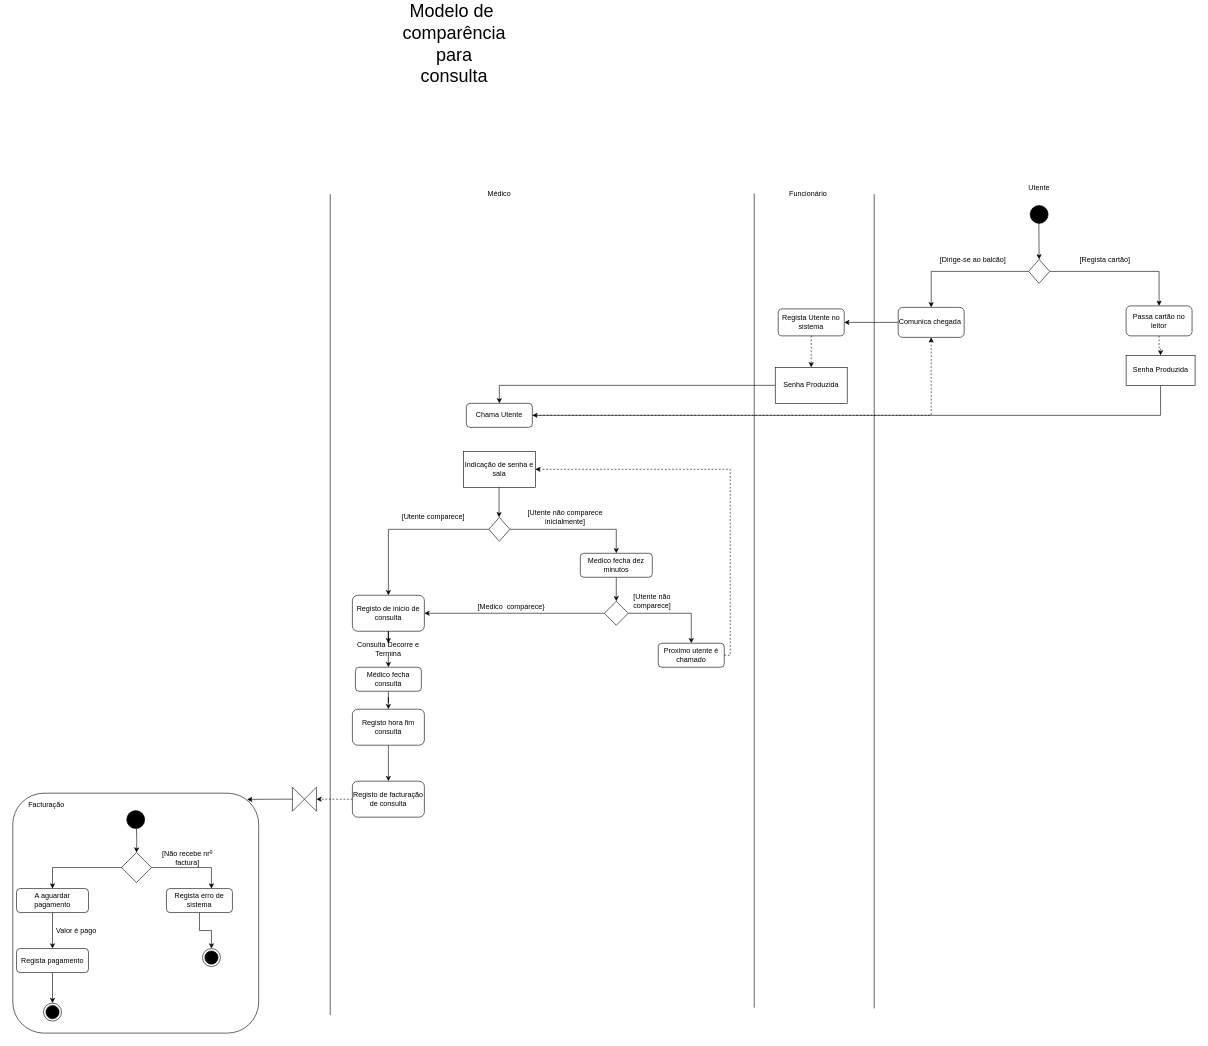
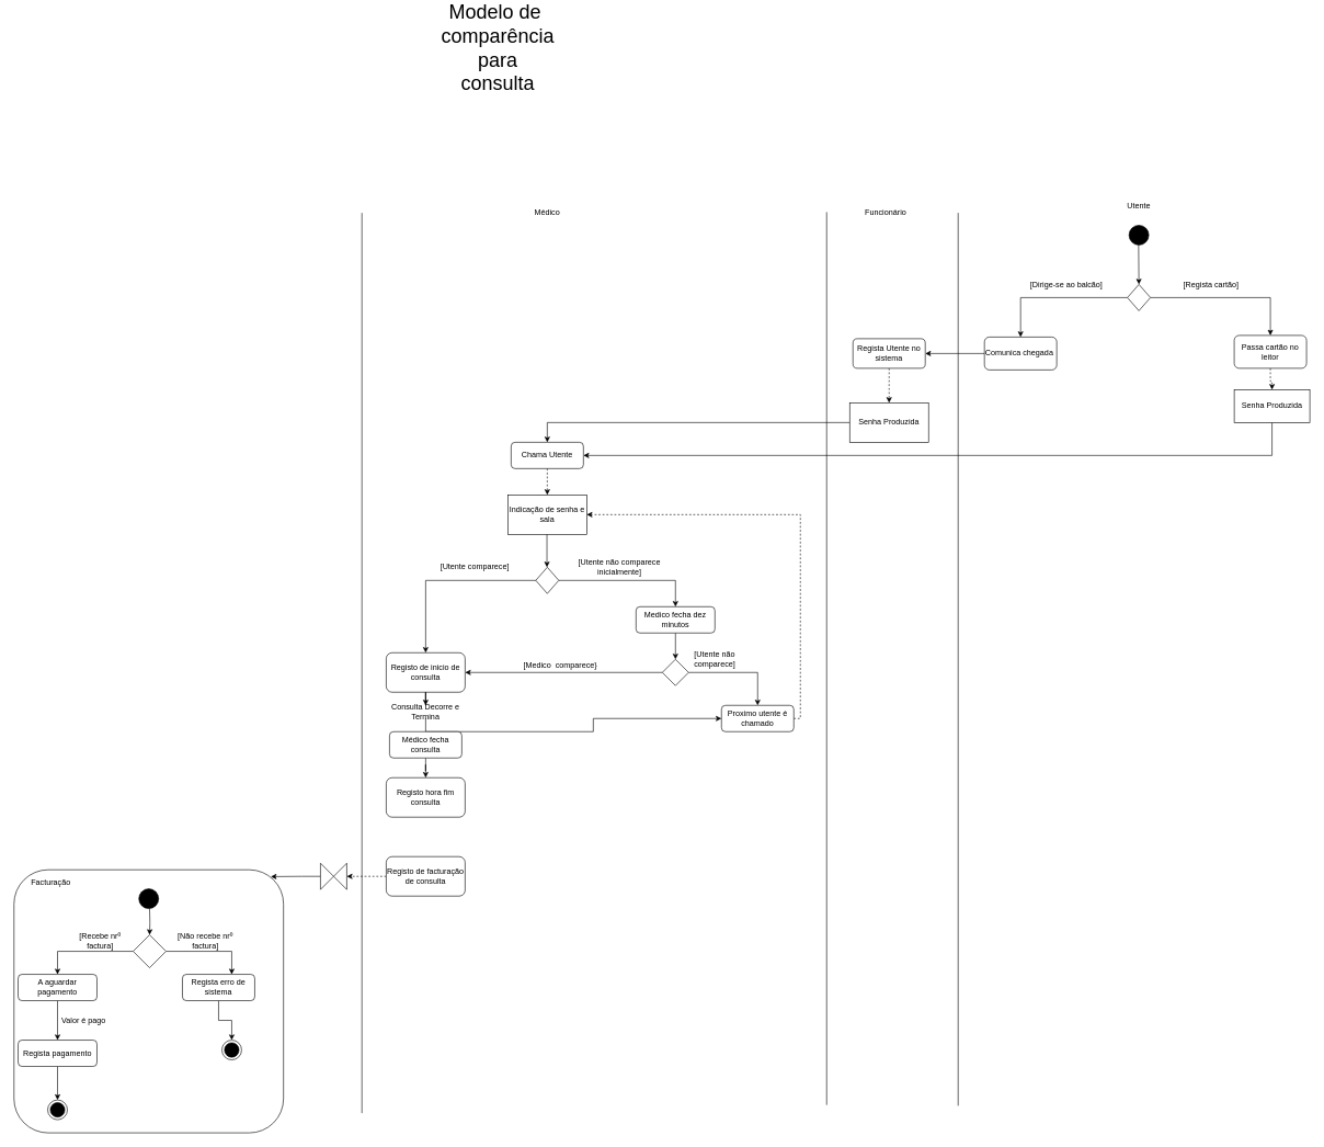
  <mxCell id="0" />
  <mxCell id="1" parent="0" />
  <mxCell id="2" value="" style="rounded=1;whiteSpace=wrap;html=1;fillColor=none;arcSize=13;" parent="1" vertex="1"><mxGeometry x="20.75" y="1280" width="410" height="400" as="geometry" /></mxCell>
  <mxCell id="3" value="" style="ellipse;whiteSpace=wrap;html=1;aspect=fixed;fillColor=#000000;" parent="1" vertex="1"><mxGeometry x="1717" y="300" width="30" height="30" as="geometry" /></mxCell>
  <mxCell id="4" value="Utente" style="text;html=1;strokeColor=none;fillColor=none;align=center;verticalAlign=middle;whiteSpace=wrap;rounded=0;" parent="1" vertex="1"><mxGeometry x="1712" y="260" width="40" height="20" as="geometry" /></mxCell>
  <mxCell id="5" value="Modelo de&amp;nbsp;&lt;br&gt;comparência para consulta" style="text;html=1;strokeColor=none;fillColor=none;align=center;verticalAlign=middle;whiteSpace=wrap;rounded=0;fontSize=30;" parent="1" vertex="1"><mxGeometry x="737" y="20" width="40" height="20" as="geometry" /></mxCell>
  <mxCell id="6" value="" style="endArrow=classic;html=1;entryX=0.5;entryY=0;entryDx=0;entryDy=0;" parent="1" target="9" edge="1"><mxGeometry width="50" height="50" relative="1" as="geometry"><mxPoint x="1731.5" y="330" as="sourcePoint" /><mxPoint x="1731.5" y="380" as="targetPoint" /></mxGeometry></mxCell>
  <mxCell id="7" style="edgeStyle=orthogonalEdgeStyle;rounded=0;orthogonalLoop=1;jettySize=auto;html=1;entryX=0.5;entryY=0;entryDx=0;entryDy=0;" parent="1" source="9" target="13" edge="1"><mxGeometry relative="1" as="geometry"><mxPoint x="1547" y="460" as="targetPoint" /></mxGeometry></mxCell>
  <mxCell id="8" style="edgeStyle=orthogonalEdgeStyle;rounded=0;orthogonalLoop=1;jettySize=auto;html=1;entryX=0.5;entryY=0;entryDx=0;entryDy=0;" parent="1" source="9" target="18" edge="1"><mxGeometry relative="1" as="geometry"><mxPoint x="1937" y="460" as="targetPoint" /></mxGeometry></mxCell>
  <mxCell id="9" value="" style="rhombus;whiteSpace=wrap;html=1;fillColor=#FFFFFF;" parent="1" vertex="1"><mxGeometry x="1714.5" y="390" width="35" height="40" as="geometry" /></mxCell>
  <mxCell id="10" value="[Dirige-se ao balcão]" style="text;html=1;strokeColor=none;fillColor=none;align=center;verticalAlign=middle;whiteSpace=wrap;rounded=0;" parent="1" vertex="1"><mxGeometry x="1557" y="380" width="130" height="20" as="geometry" /></mxCell>
  <mxCell id="11" value="[Regista cartão]" style="text;html=1;strokeColor=none;fillColor=none;align=center;verticalAlign=middle;whiteSpace=wrap;rounded=0;" parent="1" vertex="1"><mxGeometry x="1777" y="380" width="130" height="20" as="geometry" /></mxCell>
  <mxCell id="12" style="edgeStyle=orthogonalEdgeStyle;rounded=0;orthogonalLoop=1;jettySize=auto;html=1;entryX=1;entryY=0.5;entryDx=0;entryDy=0;" parent="1" source="13" target="16" edge="1"><mxGeometry relative="1" as="geometry"><mxPoint x="1387" y="495" as="targetPoint" /></mxGeometry></mxCell>
  <mxCell id="13" value="Comunica chegada&amp;nbsp;" style="rounded=1;whiteSpace=wrap;html=1;fillColor=#FFFFFF;" parent="1" vertex="1"><mxGeometry x="1497" y="470" width="110" height="50" as="geometry" /></mxCell>
  <mxCell id="14" style="edgeStyle=orthogonalEdgeStyle;rounded=0;orthogonalLoop=1;jettySize=auto;html=1;entryX=0.5;entryY=0;entryDx=0;entryDy=0;exitX=0;exitY=0.5;exitDx=0;exitDy=0;" parent="1" source="71" target="22" edge="1"><mxGeometry relative="1" as="geometry" /></mxCell>
  <mxCell id="15" value="" style="edgeStyle=orthogonalEdgeStyle;rounded=0;orthogonalLoop=1;jettySize=auto;html=1;dashed=1;" parent="1" source="16" target="71" edge="1"><mxGeometry relative="1" as="geometry" /></mxCell>
  <mxCell id="16" value="Regista Utente no sistema" style="rounded=1;whiteSpace=wrap;html=1;fillColor=#FFFFFF;" parent="1" vertex="1"><mxGeometry x="1297" y="472.5" width="110" height="45" as="geometry" /></mxCell>
  <mxCell id="17" style="edgeStyle=orthogonalEdgeStyle;rounded=0;orthogonalLoop=1;jettySize=auto;html=1;dashed=1;" parent="1" source="18" target="20" edge="1"><mxGeometry relative="1" as="geometry"><mxPoint x="1927" y="570" as="targetPoint" /></mxGeometry></mxCell>
  <mxCell id="18" value="Passa cartão no leitor" style="rounded=1;whiteSpace=wrap;html=1;fillColor=#FFFFFF;" parent="1" vertex="1"><mxGeometry x="1877" y="467.5" width="110" height="50" as="geometry" /></mxCell>
  <mxCell id="19" style="edgeStyle=orthogonalEdgeStyle;rounded=0;orthogonalLoop=1;jettySize=auto;html=1;entryX=1;entryY=0.5;entryDx=0;entryDy=0;" parent="1" source="20" target="22" edge="1"><mxGeometry relative="1" as="geometry"><Array as="points"><mxPoint x="1935" y="650" /></Array></mxGeometry></mxCell>
  <mxCell id="20" value="Senha Produzida" style="rounded=0;whiteSpace=wrap;html=1;" parent="1" vertex="1"><mxGeometry x="1877" y="550" width="115" height="50" as="geometry" /></mxCell>
- <mxCell id="21" style="edgeStyle=orthogonalEdgeStyle;rounded=0;orthogonalLoop=1;jettySize=auto;html=1;dashed=1;" parent="1" source="22" target="13" edge="1"><mxGeometry relative="1" as="geometry"><mxPoint x="832" y="730" as="targetPoint" /></mxGeometry></mxCell>
+ <mxCell id="21" style="edgeStyle=orthogonalEdgeStyle;rounded=0;orthogonalLoop=1;jettySize=auto;html=1;dashed=1;" parent="1" source="22" target="23" edge="1"><mxGeometry relative="1" as="geometry"><mxPoint x="832" y="730" as="targetPoint" /></mxGeometry></mxCell>
  <mxCell id="22" value="Chama Utente" style="rounded=1;whiteSpace=wrap;html=1;" parent="1" vertex="1"><mxGeometry x="777" y="630" width="110" height="40" as="geometry" /></mxCell>
  <mxCell id="23" value="Indicação de senha e sala" style="rounded=0;whiteSpace=wrap;html=1;" parent="1" vertex="1"><mxGeometry x="772" y="710" width="120" height="60" as="geometry" /></mxCell>
  <mxCell id="24" value="Registo de inicio de consulta" style="rounded=1;whiteSpace=wrap;html=1;" parent="1" vertex="1"><mxGeometry x="587" y="950" width="120" height="60" as="geometry" /></mxCell>
  <mxCell id="25" value="" style="endArrow=classic;html=1;" parent="1" edge="1"><mxGeometry width="50" height="50" relative="1" as="geometry"><mxPoint x="831.5" y="770" as="sourcePoint" /><mxPoint x="831.5" y="820" as="targetPoint" /></mxGeometry></mxCell>
  <mxCell id="26" style="edgeStyle=orthogonalEdgeStyle;rounded=0;orthogonalLoop=1;jettySize=auto;html=1;entryX=0.5;entryY=0;entryDx=0;entryDy=0;" parent="1" source="28" target="24" edge="1"><mxGeometry relative="1" as="geometry"><mxPoint x="647" y="930" as="targetPoint" /></mxGeometry></mxCell>
  <mxCell id="27" style="edgeStyle=orthogonalEdgeStyle;rounded=0;orthogonalLoop=1;jettySize=auto;html=1;" parent="1" source="28" target="32" edge="1"><mxGeometry relative="1" as="geometry"><mxPoint x="1037" y="890" as="targetPoint" /></mxGeometry></mxCell>
  <mxCell id="28" value="" style="rhombus;whiteSpace=wrap;html=1;fillColor=#FFFFFF;" parent="1" vertex="1"><mxGeometry x="814.5" y="820" width="35" height="40" as="geometry" /></mxCell>
  <mxCell id="29" value="[Utente comparece]" style="text;html=1;strokeColor=none;fillColor=none;align=center;verticalAlign=middle;whiteSpace=wrap;rounded=0;" parent="1" vertex="1"><mxGeometry x="657" y="810" width="130" height="20" as="geometry" /></mxCell>
  <mxCell id="30" value="[Utente não comparece inicialmente]" style="text;html=1;strokeColor=none;fillColor=none;align=center;verticalAlign=middle;whiteSpace=wrap;rounded=0;" parent="1" vertex="1"><mxGeometry x="877" y="810" width="130" height="20" as="geometry" /></mxCell>
  <mxCell id="31" style="edgeStyle=orthogonalEdgeStyle;rounded=0;orthogonalLoop=1;jettySize=auto;html=1;" parent="1" source="32" target="35" edge="1"><mxGeometry relative="1" as="geometry"><mxPoint x="1027" y="960" as="targetPoint" /></mxGeometry></mxCell>
  <mxCell id="32" value="Medico fecha dez minutos" style="rounded=1;whiteSpace=wrap;html=1;" parent="1" vertex="1"><mxGeometry x="967" y="880" width="120" height="40" as="geometry" /></mxCell>
  <mxCell id="33" style="edgeStyle=orthogonalEdgeStyle;rounded=0;orthogonalLoop=1;jettySize=auto;html=1;entryX=1;entryY=0.5;entryDx=0;entryDy=0;" parent="1" source="35" target="24" edge="1"><mxGeometry relative="1" as="geometry" /></mxCell>
  <mxCell id="34" style="edgeStyle=orthogonalEdgeStyle;rounded=0;orthogonalLoop=1;jettySize=auto;html=1;" parent="1" source="35" target="44" edge="1"><mxGeometry relative="1" as="geometry"><mxPoint x="1137" y="1030" as="targetPoint" /></mxGeometry></mxCell>
  <mxCell id="35" value="" style="rhombus;whiteSpace=wrap;html=1;" parent="1" vertex="1"><mxGeometry x="1007" y="960" width="40" height="40" as="geometry" /></mxCell>
  <mxCell id="36" value="[Medico&amp;nbsp; comparece}" style="text;html=1;strokeColor=none;fillColor=none;align=center;verticalAlign=middle;whiteSpace=wrap;rounded=0;" parent="1" vertex="1"><mxGeometry x="787" y="960" width="130" height="20" as="geometry" /></mxCell>
  <mxCell id="37" value="[Utente não comparece]" style="text;html=1;strokeColor=none;fillColor=none;align=center;verticalAlign=middle;whiteSpace=wrap;rounded=0;" parent="1" vertex="1"><mxGeometry x="1037" y="950" width="100" height="20" as="geometry" /></mxCell>
- <mxCell id="38" style="edgeStyle=orthogonalEdgeStyle;rounded=0;orthogonalLoop=1;jettySize=auto;html=1;exitX=0.5;exitY=1;exitDx=0;exitDy=0;entryX=0.5;entryY=0;entryDx=0;entryDy=0;" parent="1" source="39" target="46" edge="1"><mxGeometry relative="1" as="geometry" /></mxCell>
+ <mxCell id="38" style="edgeStyle=orthogonalEdgeStyle;rounded=0;orthogonalLoop=1;jettySize=auto;html=1;exitX=0.5;exitY=1;exitDx=0;exitDy=0;" parent="1" source="39" target="44" edge="1"><mxGeometry relative="1" as="geometry" /></mxCell>
  <mxCell id="39" value="Consulta Decorre e Termina" style="text;html=1;strokeColor=none;fillColor=none;align=center;verticalAlign=middle;whiteSpace=wrap;rounded=0;" parent="1" vertex="1"><mxGeometry x="587" y="1030" width="120" height="20" as="geometry" /></mxCell>
  <mxCell id="40" style="edgeStyle=orthogonalEdgeStyle;rounded=0;orthogonalLoop=1;jettySize=auto;html=1;exitX=0.5;exitY=1;exitDx=0;exitDy=0;" parent="1" source="24" target="39" edge="1"><mxGeometry relative="1" as="geometry"><mxPoint x="646.667" y="1080" as="targetPoint" /><mxPoint x="647" y="1010" as="sourcePoint" /></mxGeometry></mxCell>
- <mxCell id="41" value="" style="edgeStyle=orthogonalEdgeStyle;rounded=0;orthogonalLoop=1;jettySize=auto;html=1;" parent="1" source="42" target="49" edge="1"><mxGeometry relative="1" as="geometry" /></mxCell>
  <mxCell id="42" value="Registo hora fim consulta" style="rounded=1;whiteSpace=wrap;html=1;" parent="1" vertex="1"><mxGeometry x="586.997" y="1140" width="120" height="60" as="geometry" /></mxCell>
  <mxCell id="43" style="edgeStyle=orthogonalEdgeStyle;rounded=0;orthogonalLoop=1;jettySize=auto;html=1;entryX=1;entryY=0.5;entryDx=0;entryDy=0;dashed=1;" parent="1" source="44" target="23" edge="1"><mxGeometry relative="1" as="geometry"><Array as="points"><mxPoint x="1217" y="1050" /><mxPoint x="1217" y="740" /></Array></mxGeometry></mxCell>
  <mxCell id="44" value="Proximo utente é chamado" style="rounded=1;whiteSpace=wrap;html=1;" parent="1" vertex="1"><mxGeometry x="1097" y="1030" width="110" height="40" as="geometry" /></mxCell>
  <mxCell id="45" style="edgeStyle=orthogonalEdgeStyle;rounded=0;orthogonalLoop=1;jettySize=auto;html=1;entryX=0.5;entryY=0;entryDx=0;entryDy=0;" parent="1" source="46" target="42" edge="1"><mxGeometry relative="1" as="geometry" /></mxCell>
  <mxCell id="46" value="Médico fecha consulta" style="rounded=1;whiteSpace=wrap;html=1;" parent="1" vertex="1"><mxGeometry x="592" y="1070" width="110" height="40" as="geometry" /></mxCell>
  <mxCell id="47" value="" style="edgeStyle=orthogonalEdgeStyle;rounded=0;orthogonalLoop=1;jettySize=auto;html=1;" parent="1" target="52" edge="1"><mxGeometry relative="1" as="geometry"><mxPoint x="226.997" y="1339" as="sourcePoint" /></mxGeometry></mxCell>
  <mxCell id="48" style="edgeStyle=orthogonalEdgeStyle;rounded=0;orthogonalLoop=1;jettySize=auto;html=1;fontSize=12;dashed=1;entryX=0.5;entryY=0;entryDx=0;entryDy=0;" parent="1" source="49" target="73" edge="1"><mxGeometry relative="1" as="geometry"><mxPoint x="497" y="1240" as="targetPoint" /></mxGeometry></mxCell>
  <mxCell id="49" value="Registo de facturação de consulta" style="whiteSpace=wrap;html=1;rounded=1;" parent="1" vertex="1"><mxGeometry x="586.997" y="1260" width="120" height="60" as="geometry" /></mxCell>
  <mxCell id="50" style="edgeStyle=orthogonalEdgeStyle;rounded=0;orthogonalLoop=1;jettySize=auto;html=1;" parent="1" source="52" target="56" edge="1"><mxGeometry relative="1" as="geometry"><mxPoint x="357" y="1429" as="targetPoint" /><Array as="points"><mxPoint x="352" y="1404" /></Array></mxGeometry></mxCell>
  <mxCell id="51" style="edgeStyle=orthogonalEdgeStyle;rounded=0;orthogonalLoop=1;jettySize=auto;html=1;" parent="1" source="52" target="58" edge="1"><mxGeometry relative="1" as="geometry"><mxPoint x="87" y="1439" as="targetPoint" /><Array as="points"><mxPoint x="87" y="1404" /></Array></mxGeometry></mxCell>
  <mxCell id="52" value="" style="rhombus;whiteSpace=wrap;html=1;rounded=1;arcSize=0;" parent="1" vertex="1"><mxGeometry x="202" y="1379" width="50" height="50" as="geometry" /></mxCell>
  <mxCell id="53" value="[Não recebe nrº factura]" style="text;html=1;strokeColor=none;fillColor=none;align=center;verticalAlign=middle;whiteSpace=wrap;rounded=0;" parent="1" vertex="1"><mxGeometry x="267" y="1379" width="90" height="20" as="geometry" /></mxCell>
+ <mxCell id="54" value="[Recebe nrº factura]" style="text;html=1;strokeColor=none;fillColor=none;align=center;verticalAlign=middle;whiteSpace=wrap;rounded=0;" parent="1" vertex="1"><mxGeometry x="107" y="1379" width="90" height="20" as="geometry" /></mxCell>
  <mxCell id="55" value="" style="edgeStyle=orthogonalEdgeStyle;rounded=0;orthogonalLoop=1;jettySize=auto;html=1;" parent="1" source="56" target="59" edge="1"><mxGeometry relative="1" as="geometry" /></mxCell>
  <mxCell id="56" value="Regista erro de sistema" style="rounded=1;whiteSpace=wrap;html=1;" parent="1" vertex="1"><mxGeometry x="277" y="1439" width="110" height="40" as="geometry" /></mxCell>
  <mxCell id="57" style="edgeStyle=orthogonalEdgeStyle;rounded=0;orthogonalLoop=1;jettySize=auto;html=1;" parent="1" source="58" target="62" edge="1"><mxGeometry relative="1" as="geometry"><mxPoint x="87" y="1549" as="targetPoint" /></mxGeometry></mxCell>
  <mxCell id="58" value="A aguardar pagamento" style="rounded=1;whiteSpace=wrap;html=1;" parent="1" vertex="1"><mxGeometry x="27" y="1439" width="120" height="40" as="geometry" /></mxCell>
  <mxCell id="59" value="" style="ellipse;html=1;shape=endState;fillColor=#000000;" parent="1" vertex="1"><mxGeometry x="337" y="1539" width="30" height="30" as="geometry" /></mxCell>
  <mxCell id="60" value="Valor é pago" style="text;html=1;strokeColor=none;fillColor=none;align=center;verticalAlign=middle;whiteSpace=wrap;rounded=0;" parent="1" vertex="1"><mxGeometry x="87" y="1499" width="80" height="20" as="geometry" /></mxCell>
  <mxCell id="61" style="edgeStyle=orthogonalEdgeStyle;rounded=0;orthogonalLoop=1;jettySize=auto;html=1;exitX=0.5;exitY=1;exitDx=0;exitDy=0;entryX=0.5;entryY=0;entryDx=0;entryDy=0;" parent="1" source="62" target="67" edge="1"><mxGeometry relative="1" as="geometry" /></mxCell>
  <mxCell id="62" value="Regista pagamento" style="rounded=1;whiteSpace=wrap;html=1;" parent="1" vertex="1"><mxGeometry x="27" y="1539" width="120" height="40" as="geometry" /></mxCell>
  <mxCell id="63" value="Funcionário" style="text;html=1;strokeColor=none;fillColor=none;align=center;verticalAlign=middle;whiteSpace=wrap;rounded=0;" parent="1" vertex="1"><mxGeometry x="1327" y="270" width="40" height="20" as="geometry" /></mxCell>
  <mxCell id="64" value="Médico" style="text;html=1;strokeColor=none;fillColor=none;align=center;verticalAlign=middle;whiteSpace=wrap;rounded=0;" parent="1" vertex="1"><mxGeometry x="812" y="270" width="40" height="20" as="geometry" /></mxCell>
  <mxCell id="65" value="" style="endArrow=none;html=1;" parent="1" edge="1"><mxGeometry width="50" height="50" relative="1" as="geometry"><mxPoint x="1257" y="1637.597" as="sourcePoint" /><mxPoint x="1257" y="280" as="targetPoint" /></mxGeometry></mxCell>
  <mxCell id="66" value="" style="endArrow=none;html=1;" parent="1" edge="1"><mxGeometry width="50" height="50" relative="1" as="geometry"><mxPoint x="1457" y="1638.797" as="sourcePoint" /><mxPoint x="1457" y="281.2" as="targetPoint" /></mxGeometry></mxCell>
  <mxCell id="67" value="" style="ellipse;html=1;shape=endState;fillColor=#000000;" parent="1" vertex="1"><mxGeometry x="72" y="1630" width="30" height="30" as="geometry" /></mxCell>
  <mxCell id="68" value="" style="ellipse;whiteSpace=wrap;html=1;fontSize=30;fillColor=#000000;" parent="1" vertex="1"><mxGeometry x="210.75" y="1309" width="30" height="30" as="geometry" /></mxCell>
  <mxCell id="69" value="Facturação" style="text;html=1;strokeColor=none;fillColor=none;align=center;verticalAlign=middle;whiteSpace=wrap;rounded=0;fontSize=12;" parent="1" vertex="1"><mxGeometry x="57" y="1290" width="40" height="20" as="geometry" /></mxCell>
  <mxCell id="70" value="" style="endArrow=none;html=1;" parent="1" edge="1"><mxGeometry width="50" height="50" relative="1" as="geometry"><mxPoint x="550" y="1650" as="sourcePoint" /><mxPoint x="550" y="281.2" as="targetPoint" /></mxGeometry></mxCell>
  <mxCell id="71" value="Senha Produzida" style="whiteSpace=wrap;html=1;rounded=1;fillColor=#FFFFFF;arcSize=0;" parent="1" vertex="1"><mxGeometry x="1292" y="570" width="120" height="60" as="geometry" /></mxCell>
  <mxCell id="72" style="edgeStyle=orthogonalEdgeStyle;rounded=0;orthogonalLoop=1;jettySize=auto;html=1;exitX=0.5;exitY=1;exitDx=0;exitDy=0;entryX=0.953;entryY=0.026;entryDx=0;entryDy=0;entryPerimeter=0;" parent="1" source="73" target="2" edge="1"><mxGeometry relative="1" as="geometry" /></mxCell>
  <mxCell id="73" value="" style="shape=collate;whiteSpace=wrap;html=1;rotation=90;" parent="1" vertex="1"><mxGeometry x="487" y="1270" width="40" height="40" as="geometry" /></mxCell>
